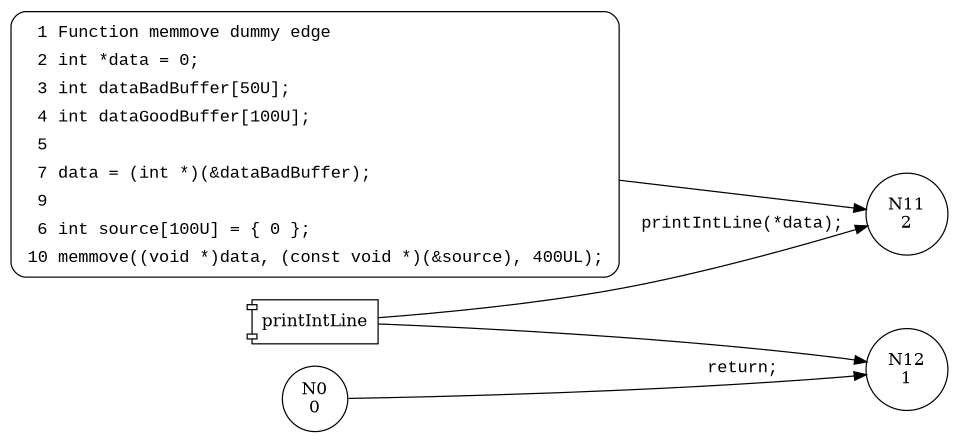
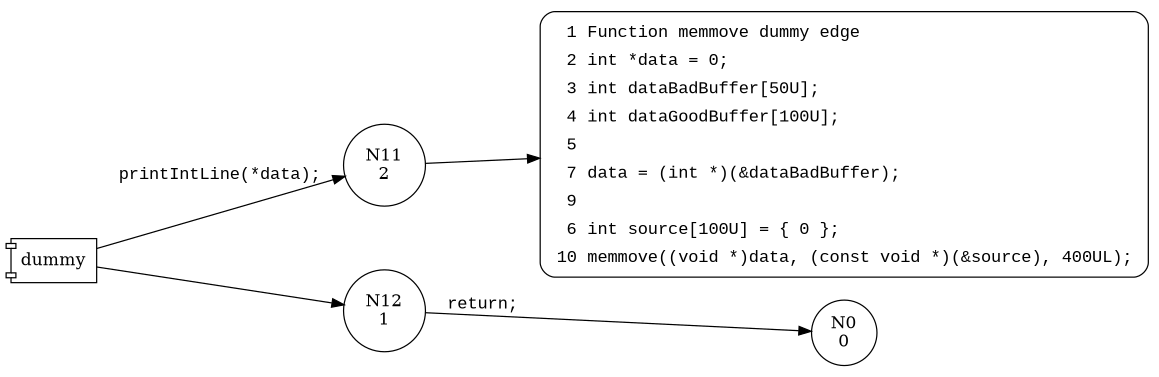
  digraph {
    rankdir=LR
    node [shape=circle]
    edge [fontname="Courier New"]
    n1 [label="N11\n2"]
-   n2 [label=printIntLine shape=component]
+   n2 [label=dummy shape=component]
    n3 [label="N12\n1"]
    n4 [label="N0\n0"]
    n5 [fillcolor=white fontname="Courier New" label=<<table border="0" cellborder="0" cellpadding="3" bgcolor="white"><tr><td align="right">1</td><td align="left">Function memmove dummy edge</td></tr><tr><td align="right">2</td><td align="left">int *data = 0;</td></tr><tr><td align="right">3</td><td align="left">int dataBadBuffer[50U];</td></tr><tr><td align="right">4</td><td align="left">int dataGoodBuffer[100U];</td></tr><tr><td align="right">5</td><td align="left"></td></tr><tr><td align="right">7</td><td align="left">data = (int *)(&amp;dataBadBuffer);</td></tr><tr><td align="right">9</td><td align="left"></td></tr><tr><td align="right">6</td><td align="left">int source[100U] = &#123; 0 &#125;;</td></tr><tr><td align="right">10</td><td align="left">memmove((void *)data, (const void *)(&amp;source), 400UL);</td></tr></table>> penwidth=1 shape=Mrecord style="filled,bold"]
    n2 -> n1 [label="printIntLine(*data);"]
    n2 -> n3
-   n4 -> n3 [label="return;"]
-   n5 -> n1 [fontname=""]
+   n3 -> n4 [label="return;"]
+   n1 -> n5 [fontname=""]
  }
